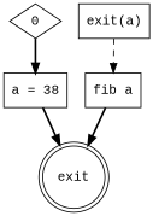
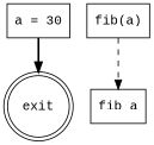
  digraph {
    fontname="Liberation Mono"
    rankdir=TB
    node [fontname="Liberation Mono" shape=box]
    edge [fontname="Liberation Mono" style=bold]
-   0 [shape=diamond]
-   n2 [label="a = 38"]
+   n2 [label="a = 30"]
    exit [shape=doublecircle]
-   n4 [label="exit(a)"]
+   n4 [label="fib(a)"]
    n5 [label="fib a"]
-   0 -> n2
    n2 -> exit
    n4 -> n5 [style=dashed]
-   n5 -> exit
  }
